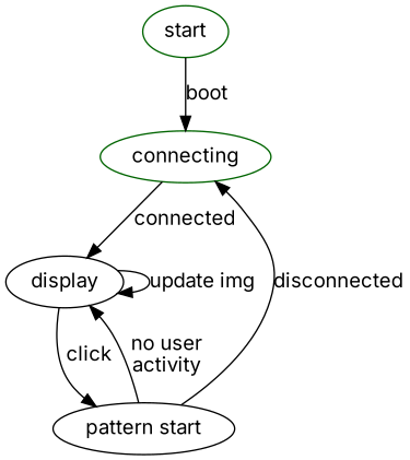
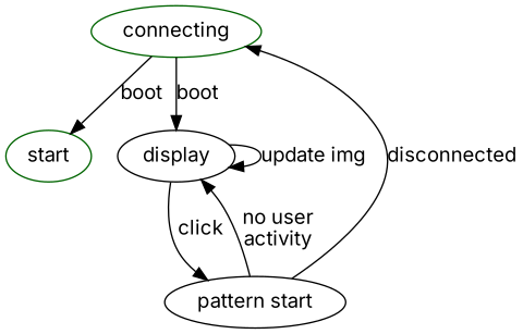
  digraph {
    fontname=Inter
    node [color=darkgreen fontname=Inter]
    edge [fontname=Inter]
    start
    connecting
    n3 [color=black label=display]
    n4 [color=black label="pattern start"]
-   start -> connecting [label=boot]
-   connecting -> n3 [label=connected]
+   connecting -> start [label=boot]
+   connecting -> n3 [label=boot]
    n3 -> n3 [label="update img"]
    n3 -> n4 [label=click]
    n4 -> connecting [label=disconnected]
    n4 -> n3 [label="no user\nactivity"]
  }
